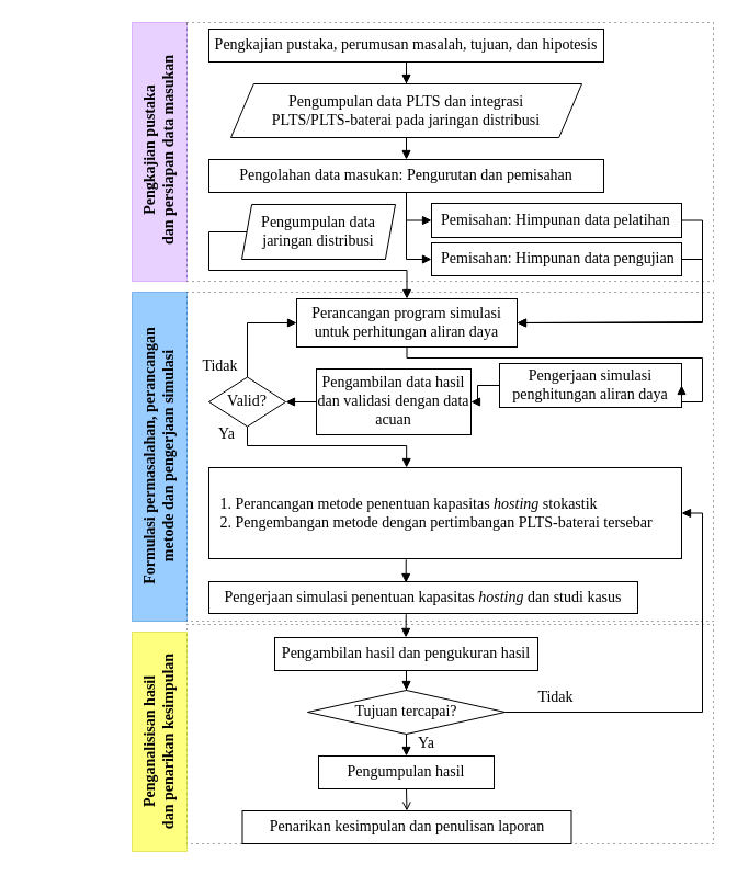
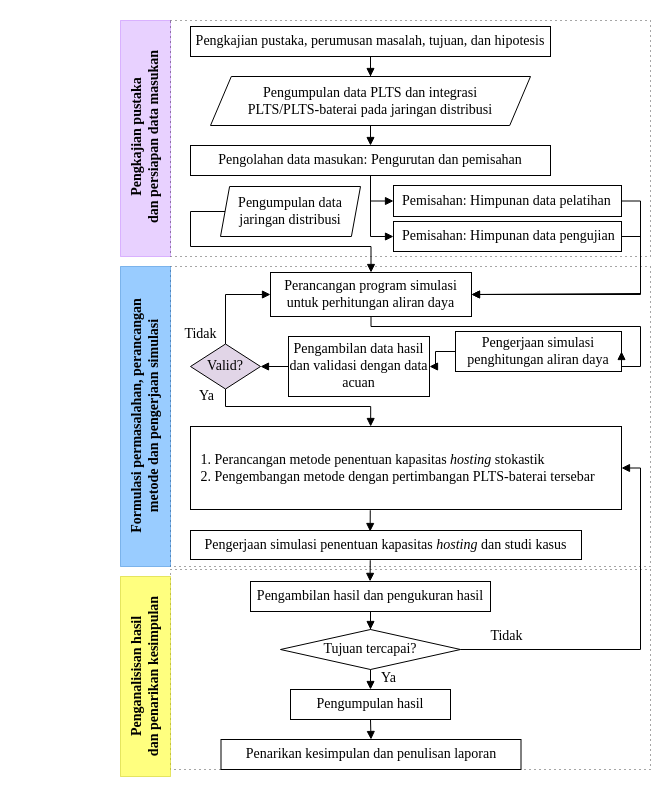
  <mxCell id="0" />
  <mxCell id="1" parent="0" />
  <mxCell id="2" value="" style="rounded=0;whiteSpace=wrap;html=1;fontFamily=Times New Roman;fontSize=14;align=left;strokeColor=#000000;fillColor=none;strokeWidth=1;glass=0;comic=0;dashed=1;dashPattern=1 4;opacity=70;" parent="1" vertex="1"><mxGeometry x="170" y="266" width="480" height="300" as="geometry" /></mxCell>
  <mxCell id="3" value="" style="rounded=0;whiteSpace=wrap;html=1;fontFamily=Times New Roman;fontSize=14;align=left;strokeColor=#9933FF;fillColor=#B266FF;strokeWidth=1;glass=0;comic=0;opacity=30;" parent="1" vertex="1"><mxGeometry x="120" y="20" width="50" height="236" as="geometry" /></mxCell>
  <mxCell id="4" value="" style="rounded=0;whiteSpace=wrap;html=1;fontFamily=Times New Roman;fontSize=14;align=left;strokeColor=#000000;fillColor=none;strokeWidth=1;glass=0;comic=0;dashed=1;dashPattern=1 4;opacity=70;" parent="1" vertex="1"><mxGeometry x="170" y="569" width="480" height="200" as="geometry" /></mxCell>
  <mxCell id="5" value="" style="rounded=0;whiteSpace=wrap;html=1;fontFamily=Times New Roman;fontSize=14;align=left;strokeColor=#000000;fillColor=none;strokeWidth=1;glass=0;comic=0;dashed=1;dashPattern=1 4;opacity=70;" parent="1" vertex="1"><mxGeometry x="170" y="20" width="480" height="236" as="geometry" /></mxCell>
  <mxCell id="6" value="" style="rounded=0;whiteSpace=wrap;html=1;fontFamily=Times New Roman;fontSize=14;align=left;strokeColor=#CCCC00;fillColor=#FFFF00;strokeWidth=1;glass=0;comic=0;opacity=50;" parent="1" vertex="1"><mxGeometry x="120" y="576" width="50" height="200" as="geometry" /></mxCell>
  <mxCell id="7" value="" style="rounded=0;whiteSpace=wrap;html=1;fontFamily=Times New Roman;fontSize=14;align=left;strokeColor=#0066CC;fillColor=#007FFF;strokeWidth=1;glass=0;comic=0;opacity=40;" parent="1" vertex="1"><mxGeometry x="120" y="266" width="50" height="300" as="geometry" /></mxCell>
  <mxCell id="8" value="Pengumpulan data PLTS dan integrasi&lt;br&gt;PLTS/PLTS-baterai pada jaringan distribusi" style="shape=parallelogram;perimeter=parallelogramPerimeter;whiteSpace=wrap;html=1;size=0.065;fontFamily=Times New Roman;fontSize=14;" parent="1" vertex="1"><mxGeometry x="210" y="76" width="320" height="49" as="geometry" /></mxCell>
  <mxCell id="9" style="edgeStyle=orthogonalEdgeStyle;rounded=0;orthogonalLoop=1;jettySize=auto;html=1;entryX=0;entryY=0.5;entryDx=0;entryDy=0;endArrow=block;endFill=1;" parent="1" source="11" target="13" edge="1"><mxGeometry relative="1" as="geometry" /></mxCell>
  <mxCell id="10" style="edgeStyle=orthogonalEdgeStyle;rounded=0;orthogonalLoop=1;jettySize=auto;html=1;entryX=0;entryY=0.5;entryDx=0;entryDy=0;endArrow=block;endFill=1;" parent="1" source="11" target="15" edge="1"><mxGeometry relative="1" as="geometry" /></mxCell>
  <mxCell id="11" value="Pengolahan data masukan: Pengurutan dan pemisahan" style="rounded=0;whiteSpace=wrap;html=1;fontFamily=Times New Roman;fontSize=14;" parent="1" vertex="1"><mxGeometry x="190" y="145" width="360" height="30" as="geometry" /></mxCell>
  <mxCell id="12" style="edgeStyle=orthogonalEdgeStyle;rounded=0;orthogonalLoop=1;jettySize=auto;html=1;entryX=1;entryY=0.5;entryDx=0;entryDy=0;endArrow=block;endFill=1;exitX=1;exitY=0.5;exitDx=0;exitDy=0;" parent="1" source="13" target="16" edge="1"><mxGeometry relative="1" as="geometry"><Array as="points"><mxPoint x="640" y="201" /><mxPoint x="640" y="294" /></Array></mxGeometry></mxCell>
  <mxCell id="13" value="&amp;nbsp; Pemisahan: Himpunan data pelatihan" style="rounded=0;whiteSpace=wrap;html=1;fontFamily=Times New Roman;fontSize=14;align=left;" parent="1" vertex="1"><mxGeometry x="393" y="185" width="228" height="31" as="geometry" /></mxCell>
  <mxCell id="14" style="edgeStyle=orthogonalEdgeStyle;rounded=0;orthogonalLoop=1;jettySize=auto;html=1;entryX=1;entryY=0.5;entryDx=0;entryDy=0;endArrow=block;endFill=1;exitX=1;exitY=0.5;exitDx=0;exitDy=0;" parent="1" source="15" target="16" edge="1"><mxGeometry relative="1" as="geometry"><Array as="points"><mxPoint x="640" y="236" /><mxPoint x="640" y="293" /></Array></mxGeometry></mxCell>
  <mxCell id="15" value="&amp;nbsp; Pemisahan: Himpunan data pengujian" style="rounded=0;whiteSpace=wrap;html=1;fontFamily=Times New Roman;fontSize=14;align=left;" parent="1" vertex="1"><mxGeometry x="393" y="221" width="228" height="30" as="geometry" /></mxCell>
  <mxCell id="16" value="Perancangan program simulasi untuk perhitungan aliran daya" style="rounded=0;whiteSpace=wrap;html=1;fontFamily=Times New Roman;fontSize=14;" parent="1" vertex="1"><mxGeometry x="270" y="272" width="201" height="44" as="geometry" /></mxCell>
  <mxCell id="17" value="Pengerjaan simulasi penentuan kapasitas &lt;i&gt;hosting &lt;/i&gt;dan studi kasus" style="rounded=0;whiteSpace=wrap;html=1;fontFamily=Times New Roman;fontSize=14;" parent="1" vertex="1"><mxGeometry x="190" y="530" width="391" height="29" as="geometry" /></mxCell>
  <mxCell id="18" style="edgeStyle=orthogonalEdgeStyle;rounded=0;orthogonalLoop=1;jettySize=auto;html=1;entryX=1;entryY=0.5;entryDx=0;entryDy=0;endArrow=block;endFill=1;" parent="1" source="19" target="46" edge="1"><mxGeometry relative="1" as="geometry" /></mxCell>
  <mxCell id="19" value="Pengerjaan simulasi penghitungan aliran daya" style="rounded=0;whiteSpace=wrap;html=1;fontFamily=Times New Roman;fontSize=14;" parent="1" vertex="1"><mxGeometry x="455" y="331" width="166" height="40" as="geometry" /></mxCell>
  <mxCell id="20" style="edgeStyle=orthogonalEdgeStyle;rounded=0;orthogonalLoop=1;jettySize=auto;html=1;endArrow=block;endFill=1;fontFamily=Times New Roman;fontSize=14;" parent="1" source="21" target="23" edge="1"><mxGeometry relative="1" as="geometry" /></mxCell>
  <mxCell id="21" value="Pengambilan hasil dan pengukuran hasil" style="rounded=0;whiteSpace=wrap;html=1;fontFamily=Times New Roman;fontSize=14;" parent="1" vertex="1"><mxGeometry x="250" y="581" width="240" height="30" as="geometry" /></mxCell>
  <mxCell id="22" style="edgeStyle=orthogonalEdgeStyle;rounded=0;orthogonalLoop=1;jettySize=auto;html=1;endArrow=block;endFill=1;fontFamily=Times New Roman;fontSize=14;entryX=1;entryY=0.5;entryDx=0;entryDy=0;exitX=1;exitY=0.5;exitDx=0;exitDy=0;" parent="1" source="23" target="33" edge="1"><mxGeometry relative="1" as="geometry"><mxPoint x="569.833" y="504.833" as="targetPoint" /><Array as="points"><mxPoint x="640" y="649" /><mxPoint x="640" y="468" /></Array><mxPoint x="479.833" y="689.833" as="sourcePoint" /></mxGeometry></mxCell>
  <mxCell id="23" value="Tujuan tercapai?" style="rhombus;whiteSpace=wrap;html=1;fontFamily=Times New Roman;fontSize=14;" parent="1" vertex="1"><mxGeometry x="280" y="629" width="180" height="40" as="geometry" /></mxCell>
  <mxCell id="24" value="Pengumpulan hasil" style="rounded=0;whiteSpace=wrap;html=1;fontFamily=Times New Roman;fontSize=14;" parent="1" vertex="1"><mxGeometry x="290" y="689" width="160" height="30" as="geometry" /></mxCell>
  <mxCell id="25" style="edgeStyle=orthogonalEdgeStyle;rounded=0;orthogonalLoop=1;jettySize=auto;html=1;entryX=0.5;entryY=0;entryDx=0;entryDy=0;endArrow=block;endFill=1;fontFamily=Times New Roman;fontSize=14;exitX=0;exitY=0.5;exitDx=0;exitDy=0;" parent="1" source="26" target="16" edge="1"><mxGeometry relative="1" as="geometry"><Array as="points"><mxPoint x="190" y="211" /><mxPoint x="190" y="246" /><mxPoint x="370" y="246" /></Array></mxGeometry></mxCell>
  <mxCell id="26" value="Pengumpulan data&lt;br&gt;jaringan distribusi" style="shape=parallelogram;perimeter=parallelogramPerimeter;whiteSpace=wrap;html=1;size=0.065;fontFamily=Times New Roman;fontSize=14;" parent="1" vertex="1"><mxGeometry x="220" y="186" width="140" height="50" as="geometry" /></mxCell>
  <mxCell id="27" value="Penganalisisan hasil&lt;br&gt;dan penarikan kesimpulan" style="text;html=1;align=center;verticalAlign=middle;resizable=0;points=[];;autosize=1;fontSize=14;fontFamily=Times New Roman;direction=west;rotation=270;fontStyle=1" parent="1" vertex="1"><mxGeometry x="54.5" y="657" width="180" height="40" as="geometry" /></mxCell>
  <mxCell id="28" value="Formulasi permasalahan, perancangan&lt;br&gt;metode dan pengerjaan simulasi" style="text;html=1;align=center;verticalAlign=middle;resizable=0;points=[];;autosize=1;fontSize=14;fontFamily=Times New Roman;direction=west;rotation=270;fontStyle=1" parent="1" vertex="1"><mxGeometry x="20" y="396" width="250" height="40" as="geometry" /></mxCell>
  <mxCell id="29" value="Pengkajian pustaka&lt;br&gt;dan persiapan data masukan" style="text;html=1;align=center;verticalAlign=middle;resizable=0;points=[];;autosize=1;fontSize=14;fontFamily=Times New Roman;direction=west;rotation=270;fontStyle=1" parent="1" vertex="1"><mxGeometry x="49.5" y="117.5" width="190" height="40" as="geometry" /></mxCell>
  <mxCell id="30" value="Penarikan kesimpulan dan penulisan laporan" style="rounded=0;whiteSpace=wrap;html=1;fontFamily=Times New Roman;fontSize=14;" parent="1" vertex="1"><mxGeometry x="220.5" y="739" width="300" height="30" as="geometry" /></mxCell>
  <mxCell id="31" style="edgeStyle=orthogonalEdgeStyle;rounded=0;orthogonalLoop=1;jettySize=auto;html=1;entryX=0.5;entryY=0;entryDx=0;entryDy=0;endArrow=block;endFill=1;fontFamily=Times New Roman;fontSize=14;" parent="1" source="32" target="8" edge="1"><mxGeometry relative="1" as="geometry" /></mxCell>
  <mxCell id="32" value="Pengkajian pustaka, perumusan masalah, tujuan, dan hipotesis" style="rounded=0;whiteSpace=wrap;html=1;fontFamily=Times New Roman;fontSize=14;" parent="1" vertex="1"><mxGeometry x="190" y="26" width="360" height="30" as="geometry" /></mxCell>
  <mxCell id="33" value="&lt;font face=&quot;Times New Roman&quot; style=&quot;font-size: 14px&quot;&gt;&amp;nbsp;1. Perancangan metode penentuan kapasitas &lt;i&gt;hosting &lt;/i&gt;stokastik&lt;/font&gt;&lt;br style=&quot;font-size: 14px&quot;&gt;&amp;nbsp;2.&lt;span style=&quot;font-family: &amp;#34;times new roman&amp;#34; ; font-size: 14px&quot;&gt;&amp;nbsp;&lt;/span&gt;&lt;font face=&quot;times new roman&quot;&gt;Pengembangan metode dengan pertimbangan PLTS-baterai tersebar&lt;/font&gt;" style="shape=process;whiteSpace=wrap;html=1;backgroundOutline=1;fontFamily=Times New Roman;fontSize=14;align=left;size=0;spacing=7;" parent="1" vertex="1"><mxGeometry x="190" y="426" width="431" height="83" as="geometry" /></mxCell>
  <mxCell id="34" value="Tidak" style="text;html=1;align=center;verticalAlign=middle;resizable=0;points=[];;autosize=1;fontSize=14;fontFamily=Times New Roman;" parent="1" vertex="1"><mxGeometry x="481" y="625.5" width="50" height="20" as="geometry" /></mxCell>
  <mxCell id="35" value="Ya" style="text;html=1;align=center;verticalAlign=middle;resizable=0;points=[];;autosize=1;fontSize=14;fontFamily=Times New Roman;" parent="1" vertex="1"><mxGeometry x="372.5" y="668" width="30" height="20" as="geometry" /></mxCell>
  <mxCell id="36" style="edgeStyle=orthogonalEdgeStyle;rounded=0;orthogonalLoop=1;jettySize=auto;html=1;entryX=0.5;entryY=0;entryDx=0;entryDy=0;endArrow=block;endFill=1;fontFamily=Times New Roman;fontSize=14;exitX=0.5;exitY=1;exitDx=0;exitDy=0;" parent="1" source="8" target="11" edge="1"><mxGeometry relative="1" as="geometry"><mxPoint x="379.833" y="65" as="sourcePoint" /><mxPoint x="379.833" y="85.667" as="targetPoint" /></mxGeometry></mxCell>
  <mxCell id="37" style="edgeStyle=orthogonalEdgeStyle;rounded=0;orthogonalLoop=1;jettySize=auto;html=1;endArrow=block;endFill=1;fontFamily=Times New Roman;fontSize=14;exitX=0.5;exitY=1;exitDx=0;exitDy=0;entryX=1;entryY=0.5;entryDx=0;entryDy=0;" parent="1" source="16" target="19" edge="1"><mxGeometry relative="1" as="geometry"><mxPoint x="379.4" y="451.965" as="sourcePoint" /><mxPoint x="370" y="336" as="targetPoint" /><Array as="points"><mxPoint x="370" y="326" /><mxPoint x="640" y="326" /><mxPoint x="640" y="366" /></Array></mxGeometry></mxCell>
- <mxCell id="38" style="edgeStyle=orthogonalEdgeStyle;rounded=0;orthogonalLoop=1;jettySize=auto;html=1;endArrow=open;endFill=1;fontFamily=Times New Roman;fontSize=14;entryX=0.5;entryY=0;entryDx=0;entryDy=0;exitX=0.5;exitY=1;exitDx=0;exitDy=0;" parent="1" source="24" target="30" edge="1"><mxGeometry relative="1" as="geometry"><mxPoint x="369" y="729" as="sourcePoint" /><mxPoint x="383.6" y="751.2" as="targetPoint" /></mxGeometry></mxCell>
+ <mxCell id="38" style="edgeStyle=orthogonalEdgeStyle;rounded=0;orthogonalLoop=1;jettySize=auto;html=1;endArrow=block;endFill=1;fontFamily=Times New Roman;fontSize=14;entryX=0.5;entryY=0;entryDx=0;entryDy=0;exitX=0.5;exitY=1;exitDx=0;exitDy=0;" parent="1" source="24" target="30" edge="1"><mxGeometry relative="1" as="geometry"><mxPoint x="369" y="729" as="sourcePoint" /><mxPoint x="383.6" y="751.2" as="targetPoint" /></mxGeometry></mxCell>
  <mxCell id="39" style="edgeStyle=orthogonalEdgeStyle;rounded=0;orthogonalLoop=1;jettySize=auto;html=1;endArrow=block;endFill=1;fontFamily=Times New Roman;fontSize=14;entryX=0.5;entryY=0;entryDx=0;entryDy=0;exitX=0.5;exitY=1;exitDx=0;exitDy=0;" parent="1" source="23" target="24" edge="1"><mxGeometry relative="1" as="geometry"><mxPoint x="379" y="739" as="sourcePoint" /><mxPoint x="379.4" y="764" as="targetPoint" /></mxGeometry></mxCell>
  <mxCell id="40" style="edgeStyle=orthogonalEdgeStyle;rounded=0;orthogonalLoop=1;jettySize=auto;html=1;endArrow=block;endFill=1;fontFamily=Times New Roman;fontSize=14;exitX=0.5;exitY=1;exitDx=0;exitDy=0;entryX=0.5;entryY=0;entryDx=0;entryDy=0;" parent="1" edge="1"><mxGeometry relative="1" as="geometry"><mxPoint x="369.759" y="509.724" as="sourcePoint" /><mxPoint x="369.667" y="531" as="targetPoint" /></mxGeometry></mxCell>
  <mxCell id="41" style="edgeStyle=orthogonalEdgeStyle;rounded=0;orthogonalLoop=1;jettySize=auto;html=1;entryX=0.418;entryY=0;entryDx=0;entryDy=0;entryPerimeter=0;endArrow=block;endFill=1;" parent="1" source="43" target="33" edge="1"><mxGeometry relative="1" as="geometry"><Array as="points"><mxPoint x="225" y="406" /><mxPoint x="370" y="406" /></Array></mxGeometry></mxCell>
  <mxCell id="42" style="edgeStyle=orthogonalEdgeStyle;rounded=0;orthogonalLoop=1;jettySize=auto;html=1;entryX=0;entryY=0.5;entryDx=0;entryDy=0;endArrow=block;endFill=1;exitX=0.5;exitY=0;exitDx=0;exitDy=0;" parent="1" source="43" target="16" edge="1"><mxGeometry relative="1" as="geometry" /></mxCell>
- <mxCell id="43" value="Valid?" style="rhombus;whiteSpace=wrap;html=1;fontFamily=Times New Roman;fontSize=14;" parent="1" vertex="1"><mxGeometry x="190" y="343.5" width="70" height="45" as="geometry" /></mxCell>
+ <mxCell id="43" value="Valid?" style="rhombus;whiteSpace=wrap;html=1;fontFamily=Times New Roman;fontSize=14;fillColor=#e1d5e7;" parent="1" vertex="1"><mxGeometry x="190" y="343.5" width="70" height="45" as="geometry" /></mxCell>
  <mxCell id="44" style="edgeStyle=orthogonalEdgeStyle;rounded=0;orthogonalLoop=1;jettySize=auto;html=1;endArrow=block;endFill=1;fontFamily=Times New Roman;fontSize=14;exitX=0.5;exitY=1;exitDx=0;exitDy=0;entryX=0.5;entryY=0;entryDx=0;entryDy=0;" parent="1" edge="1"><mxGeometry relative="1" as="geometry"><mxPoint x="369.759" y="559.724" as="sourcePoint" /><mxPoint x="369.556" y="580.889" as="targetPoint" /></mxGeometry></mxCell>
  <mxCell id="45" style="edgeStyle=orthogonalEdgeStyle;rounded=0;orthogonalLoop=1;jettySize=auto;html=1;entryX=1;entryY=0.5;entryDx=0;entryDy=0;endArrow=block;endFill=1;" parent="1" source="46" target="43" edge="1"><mxGeometry relative="1" as="geometry" /></mxCell>
  <mxCell id="46" value="Pengambilan data hasil dan validasi dengan data acuan" style="rounded=0;whiteSpace=wrap;html=1;fontFamily=Times New Roman;fontSize=14;" parent="1" vertex="1"><mxGeometry x="288" y="336" width="141" height="60" as="geometry" /></mxCell>
  <mxCell id="47" value="Tidak" style="text;html=1;align=center;verticalAlign=middle;resizable=0;points=[];;autosize=1;fontSize=14;fontFamily=Times New Roman;" vertex="1" parent="1"><mxGeometry x="175" y="323.5" width="50" height="20" as="geometry" /></mxCell>
  <mxCell id="48" value="Ya" style="text;html=1;align=center;verticalAlign=middle;resizable=0;points=[];;autosize=1;fontSize=14;fontFamily=Times New Roman;" vertex="1" parent="1"><mxGeometry x="190.5" y="386" width="30" height="20" as="geometry" /></mxCell>
